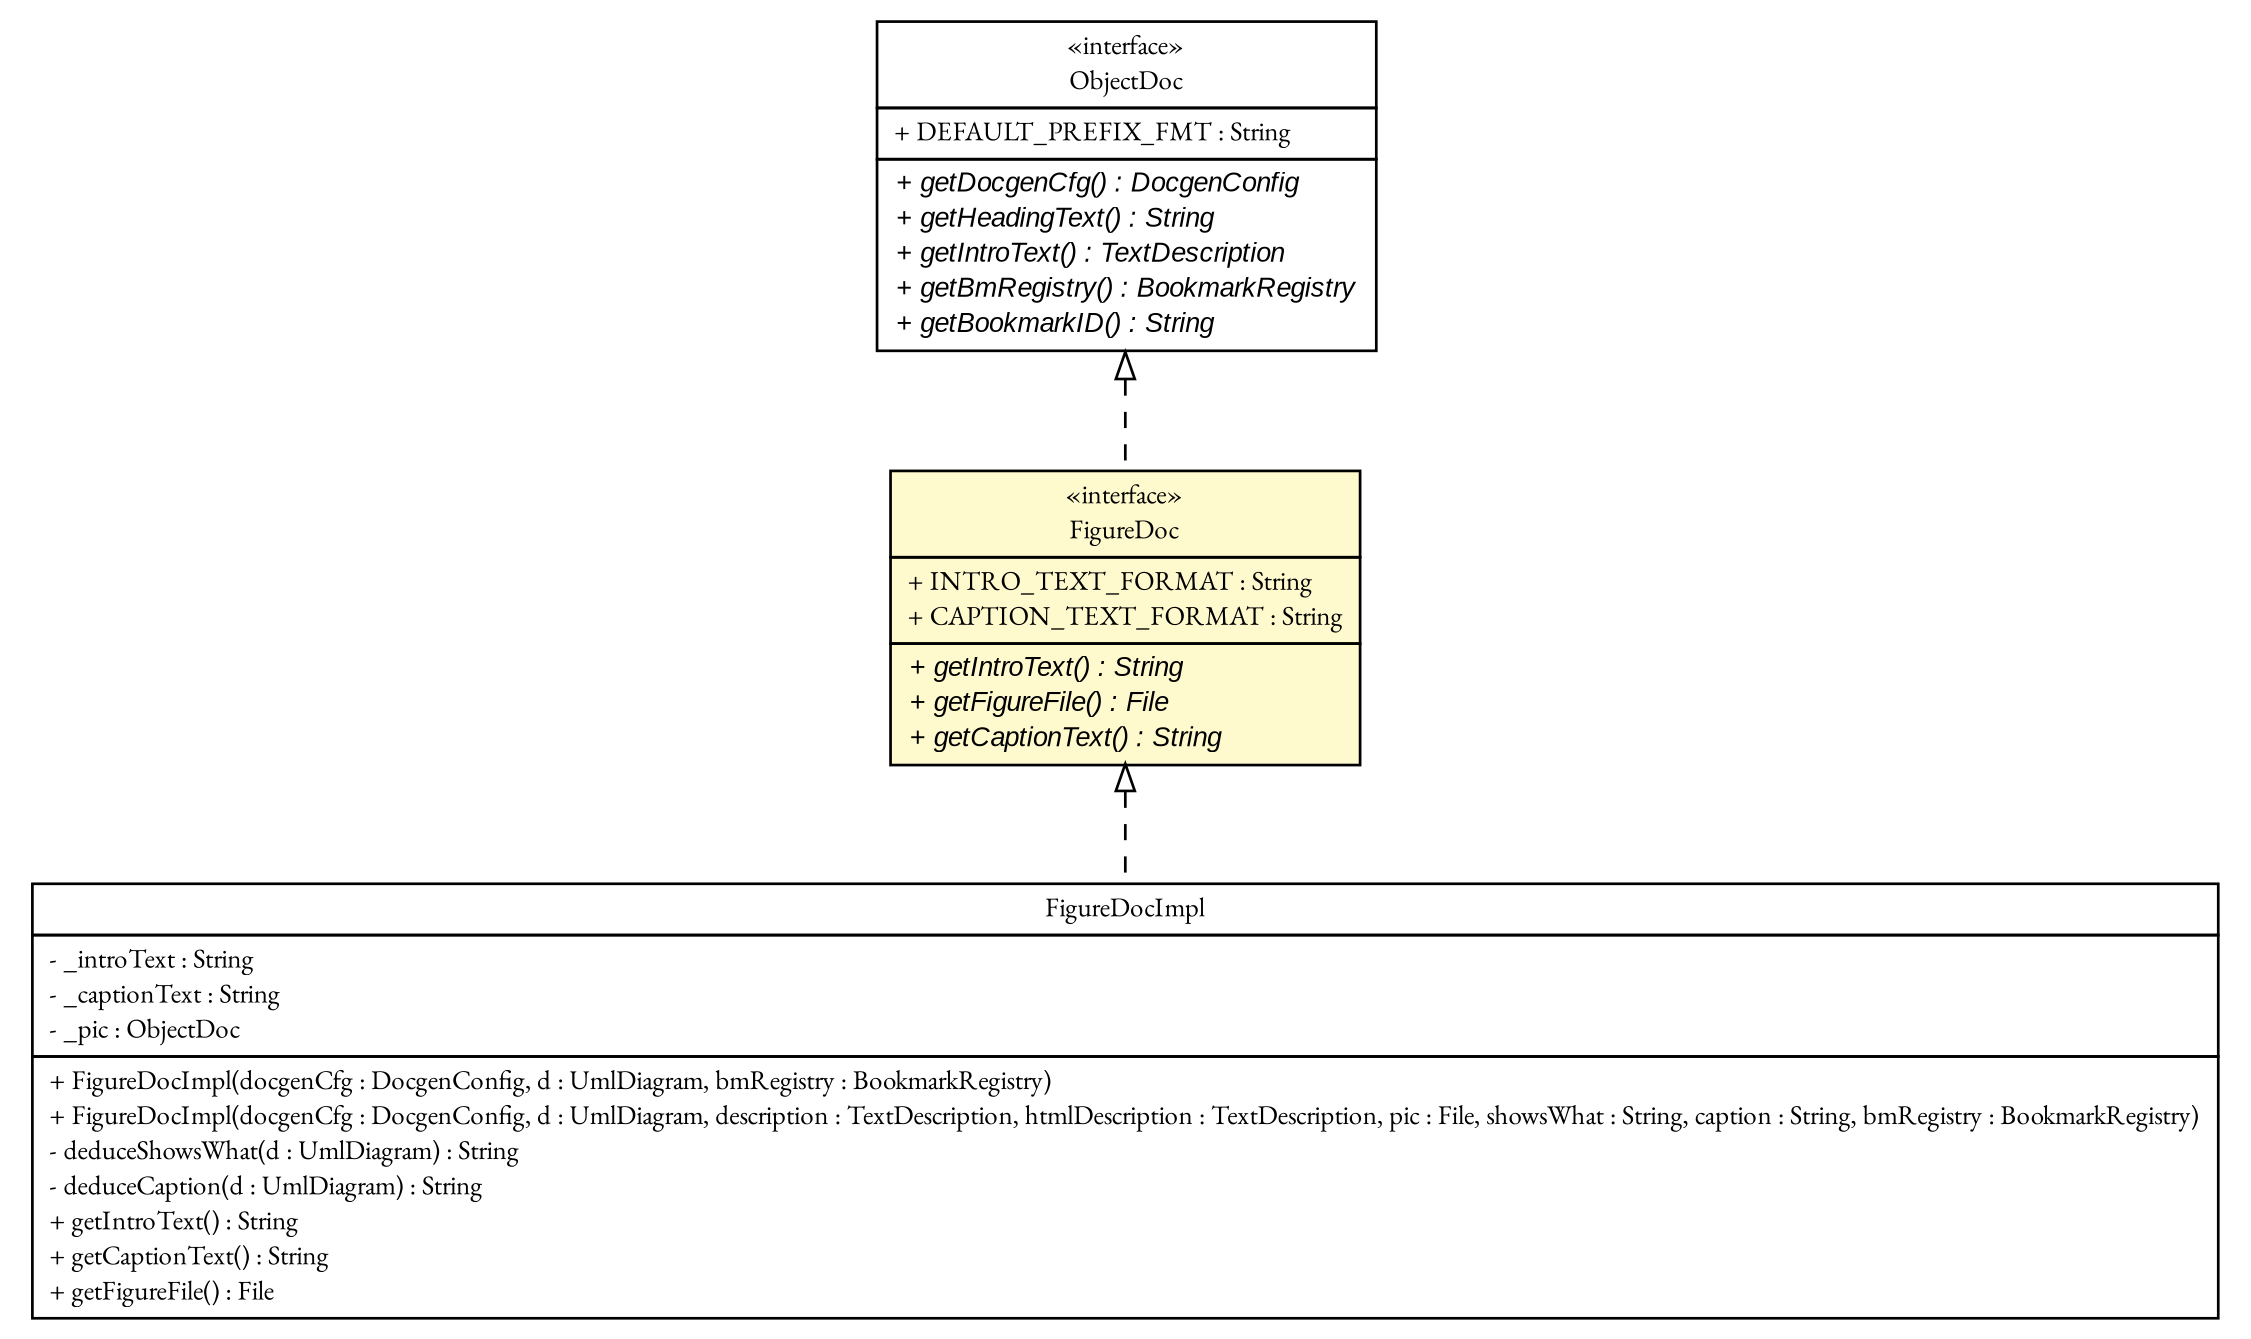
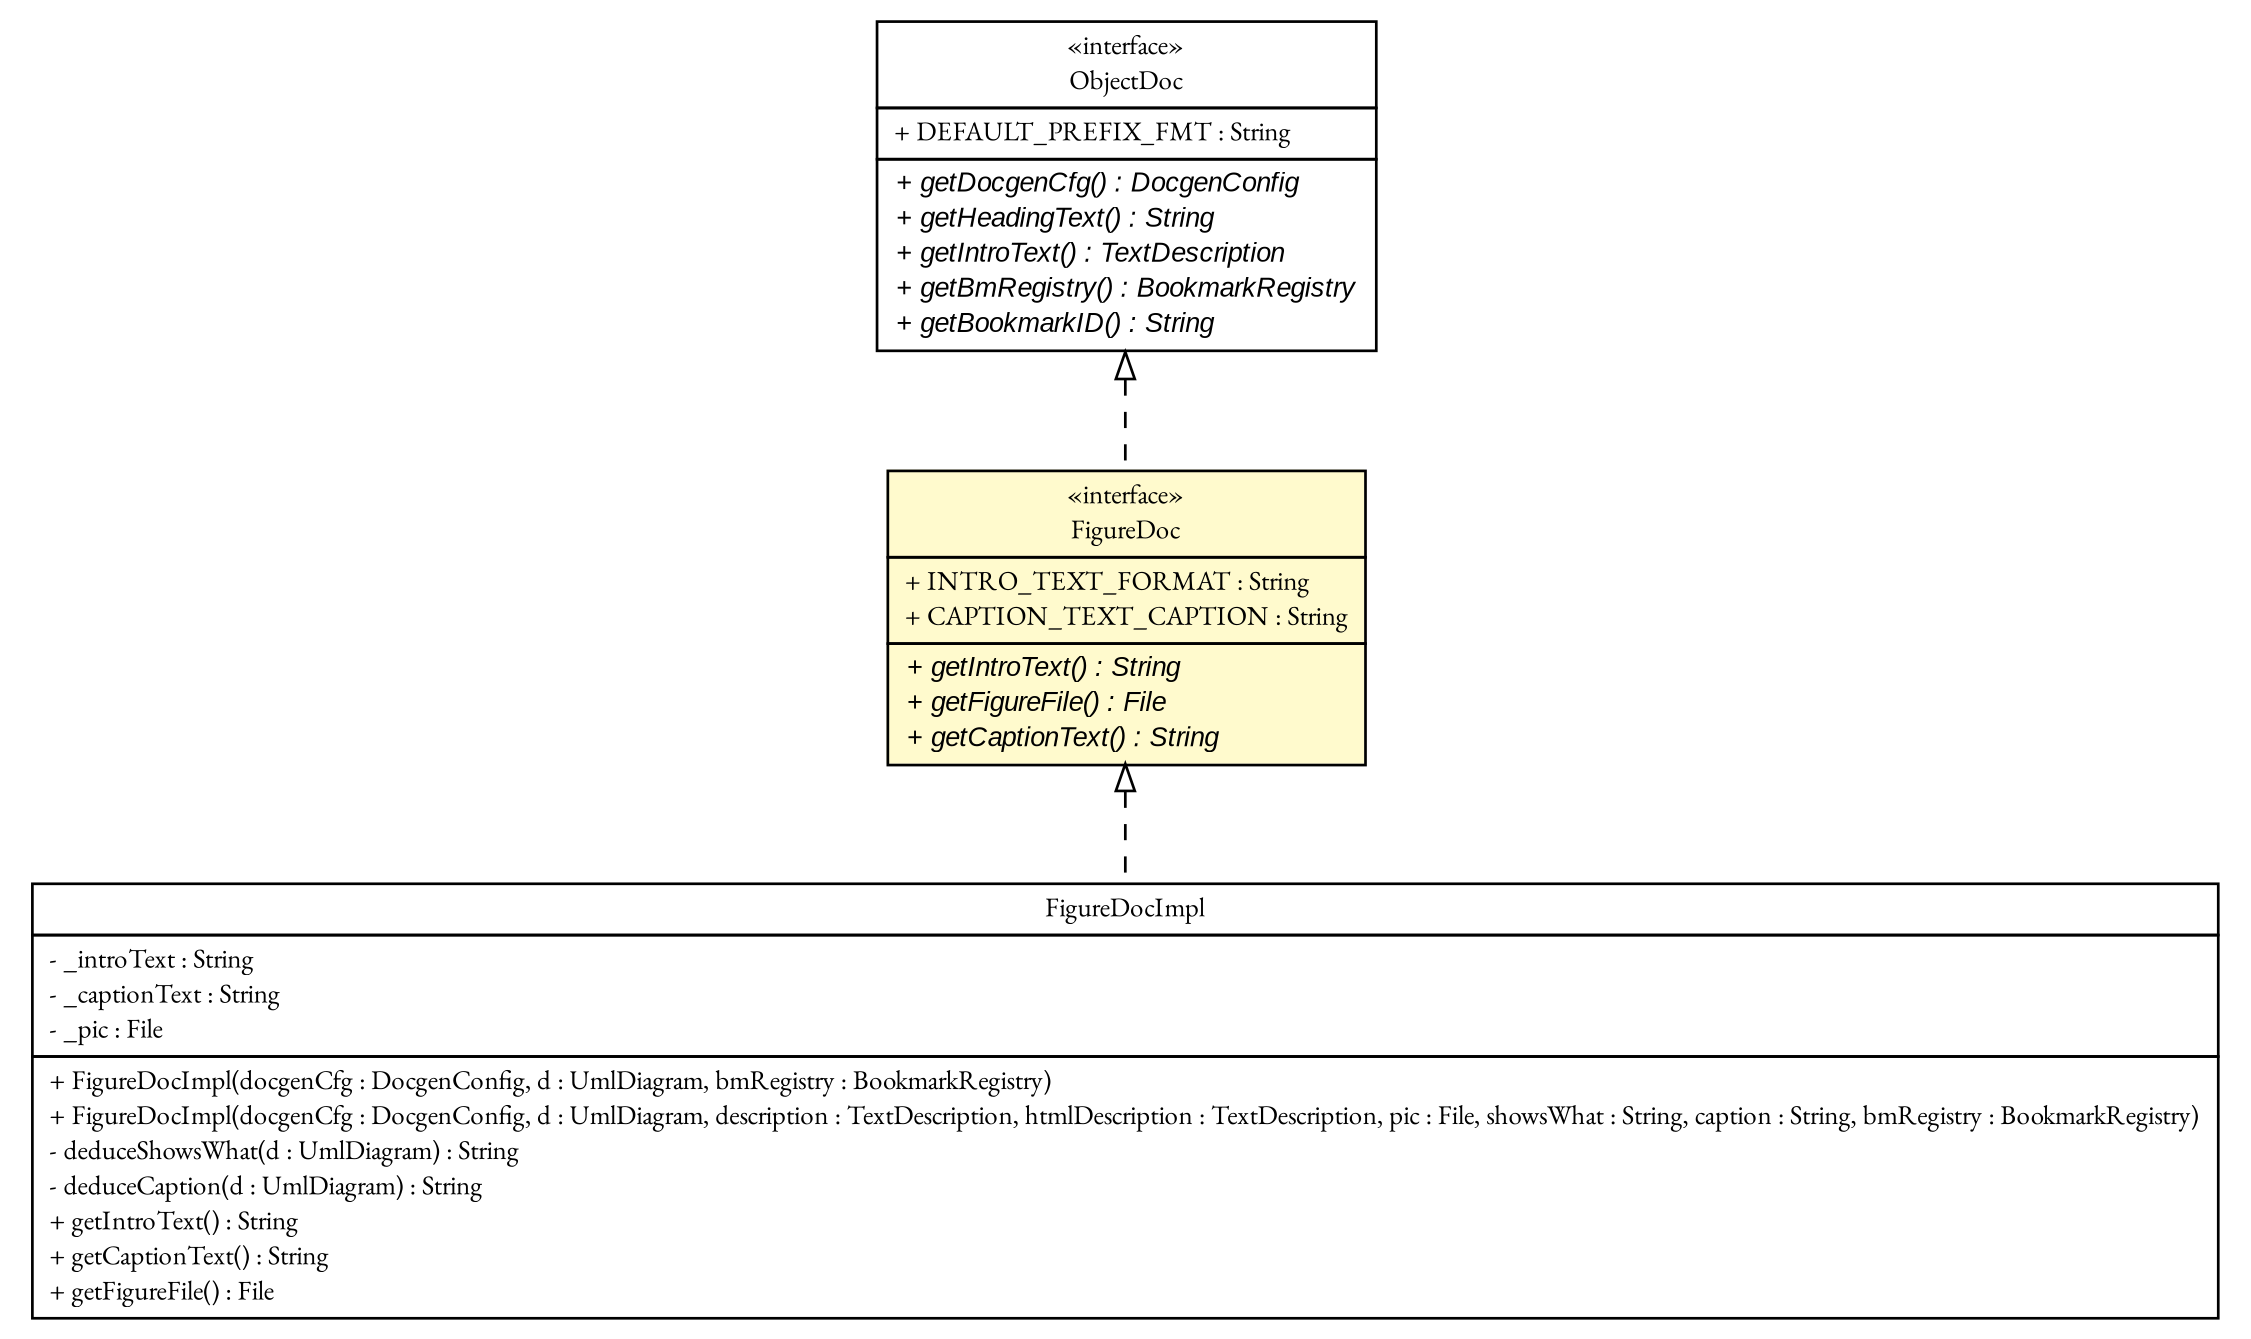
  digraph {
    fontname="EB Garamond"
    nodesep=0.25
    ranksep=0.5
    node [fontcolor=black fontname="EB Garamond" fontsize=10.0 shape=plaintext]
    edge [arrowtail=empty dir=back fontname="EB Garamond" fontsize=10 headport=p labelfontname=arial labelfontsize=10 style=dashed tailport=p]
    n1 [label=<<table title="org.tanjakostic.jcleancim.docgen.collector.ObjectDoc" border="0" cellborder="1" cellspacing="0" cellpadding="2" port="p" href="./ObjectDoc.html"> 		<tr><td><table border="0" cellspacing="0" cellpadding="1"> <tr><td align="center" balign="center"> &#171;interface&#187; </td></tr> <tr><td align="center" balign="center"> ObjectDoc </td></tr> 		</table></td></tr> 		<tr><td><table border="0" cellspacing="0" cellpadding="1"> <tr><td align="left" balign="left"> + DEFAULT_PREFIX_FMT : String </td></tr> 		</table></td></tr> 		<tr><td><table border="0" cellspacing="0" cellpadding="1"> <tr><td align="left" balign="left"><font face="Arial Italic" point-size="10.0"> + getDocgenCfg() : DocgenConfig </font></td></tr> <tr><td align="left" balign="left"><font face="Arial Italic" point-size="10.0"> + getHeadingText() : String </font></td></tr> <tr><td align="left" balign="left"><font face="Arial Italic" point-size="10.0"> + getIntroText() : TextDescription </font></td></tr> <tr><td align="left" balign="left"><font face="Arial Italic" point-size="10.0"> + getBmRegistry() : BookmarkRegistry </font></td></tr> <tr><td align="left" balign="left"><font face="Arial Italic" point-size="10.0"> + getBookmarkID() : String </font></td></tr> 		</table></td></tr> 		</table>>]
-   n2 [label=<<table title="org.tanjakostic.jcleancim.docgen.collector.FigureDoc" border="0" cellborder="1" cellspacing="0" cellpadding="2" port="p" bgcolor="lemonChiffon" href="./FigureDoc.html"> 		<tr><td><table border="0" cellspacing="0" cellpadding="1"> <tr><td align="center" balign="center"> &#171;interface&#187; </td></tr> <tr><td align="center" balign="center"> FigureDoc </td></tr> 		</table></td></tr> 		<tr><td><table border="0" cellspacing="0" cellpadding="1"> <tr><td align="left" balign="left"> + INTRO_TEXT_FORMAT : String </td></tr> <tr><td align="left" balign="left"> + CAPTION_TEXT_FORMAT : String </td></tr> 		</table></td></tr> 		<tr><td><table border="0" cellspacing="0" cellpadding="1"> <tr><td align="left" balign="left"><font face="Arial Italic" point-size="10.0"> + getIntroText() : String </font></td></tr> <tr><td align="left" balign="left"><font face="Arial Italic" point-size="10.0"> + getFigureFile() : File </font></td></tr> <tr><td align="left" balign="left"><font face="Arial Italic" point-size="10.0"> + getCaptionText() : String </font></td></tr> 		</table></td></tr> 		</table>>]
-   n3 [label=<<table title="org.tanjakostic.jcleancim.docgen.collector.impl.FigureDocImpl" border="0" cellborder="1" cellspacing="0" cellpadding="2" port="p" href="./impl/FigureDocImpl.html"> 		<tr><td><table border="0" cellspacing="0" cellpadding="1"> <tr><td align="center" balign="center"> FigureDocImpl </td></tr> 		</table></td></tr> 		<tr><td><table border="0" cellspacing="0" cellpadding="1"> <tr><td align="left" balign="left"> - _introText : String </td></tr> <tr><td align="left" balign="left"> - _captionText : String </td></tr> <tr><td align="left" balign="left"> - _pic : ObjectDoc </td></tr> 		</table></td></tr> 		<tr><td><table border="0" cellspacing="0" cellpadding="1"> <tr><td align="left" balign="left"> + FigureDocImpl(docgenCfg : DocgenConfig, d : UmlDiagram, bmRegistry : BookmarkRegistry) </td></tr> <tr><td align="left" balign="left"> + FigureDocImpl(docgenCfg : DocgenConfig, d : UmlDiagram, description : TextDescription, htmlDescription : TextDescription, pic : File, showsWhat : String, caption : String, bmRegistry : BookmarkRegistry) </td></tr> <tr><td align="left" balign="left"> - deduceShowsWhat(d : UmlDiagram) : String </td></tr> <tr><td align="left" balign="left"> - deduceCaption(d : UmlDiagram) : String </td></tr> <tr><td align="left" balign="left"> + getIntroText() : String </td></tr> <tr><td align="left" balign="left"> + getCaptionText() : String </td></tr> <tr><td align="left" balign="left"> + getFigureFile() : File </td></tr> 		</table></td></tr> 		</table>>]
+   n2 [label=<<table title="org.tanjakostic.jcleancim.docgen.collector.FigureDoc" border="0" cellborder="1" cellspacing="0" cellpadding="2" port="p" bgcolor="lemonChiffon" href="./FigureDoc.html"> 		<tr><td><table border="0" cellspacing="0" cellpadding="1"> <tr><td align="center" balign="center"> &#171;interface&#187; </td></tr> <tr><td align="center" balign="center"> FigureDoc </td></tr> 		</table></td></tr> 		<tr><td><table border="0" cellspacing="0" cellpadding="1"> <tr><td align="left" balign="left"> + INTRO_TEXT_FORMAT : String </td></tr> <tr><td align="left" balign="left"> + CAPTION_TEXT_CAPTION : String </td></tr> 		</table></td></tr> 		<tr><td><table border="0" cellspacing="0" cellpadding="1"> <tr><td align="left" balign="left"><font face="Arial Italic" point-size="10.0"> + getIntroText() : String </font></td></tr> <tr><td align="left" balign="left"><font face="Arial Italic" point-size="10.0"> + getFigureFile() : File </font></td></tr> <tr><td align="left" balign="left"><font face="Arial Italic" point-size="10.0"> + getCaptionText() : String </font></td></tr> 		</table></td></tr> 		</table>>]
+   n3 [label=<<table title="org.tanjakostic.jcleancim.docgen.collector.impl.FigureDocImpl" border="0" cellborder="1" cellspacing="0" cellpadding="2" port="p" href="./impl/FigureDocImpl.html"> 		<tr><td><table border="0" cellspacing="0" cellpadding="1"> <tr><td align="center" balign="center"> FigureDocImpl </td></tr> 		</table></td></tr> 		<tr><td><table border="0" cellspacing="0" cellpadding="1"> <tr><td align="left" balign="left"> - _introText : String </td></tr> <tr><td align="left" balign="left"> - _captionText : String </td></tr> <tr><td align="left" balign="left"> - _pic : File </td></tr> 		</table></td></tr> 		<tr><td><table border="0" cellspacing="0" cellpadding="1"> <tr><td align="left" balign="left"> + FigureDocImpl(docgenCfg : DocgenConfig, d : UmlDiagram, bmRegistry : BookmarkRegistry) </td></tr> <tr><td align="left" balign="left"> + FigureDocImpl(docgenCfg : DocgenConfig, d : UmlDiagram, description : TextDescription, htmlDescription : TextDescription, pic : File, showsWhat : String, caption : String, bmRegistry : BookmarkRegistry) </td></tr> <tr><td align="left" balign="left"> - deduceShowsWhat(d : UmlDiagram) : String </td></tr> <tr><td align="left" balign="left"> - deduceCaption(d : UmlDiagram) : String </td></tr> <tr><td align="left" balign="left"> + getIntroText() : String </td></tr> <tr><td align="left" balign="left"> + getCaptionText() : String </td></tr> <tr><td align="left" balign="left"> + getFigureFile() : File </td></tr> 		</table></td></tr> 		</table>>]
    n1 -> n2
    n2 -> n3
  }
